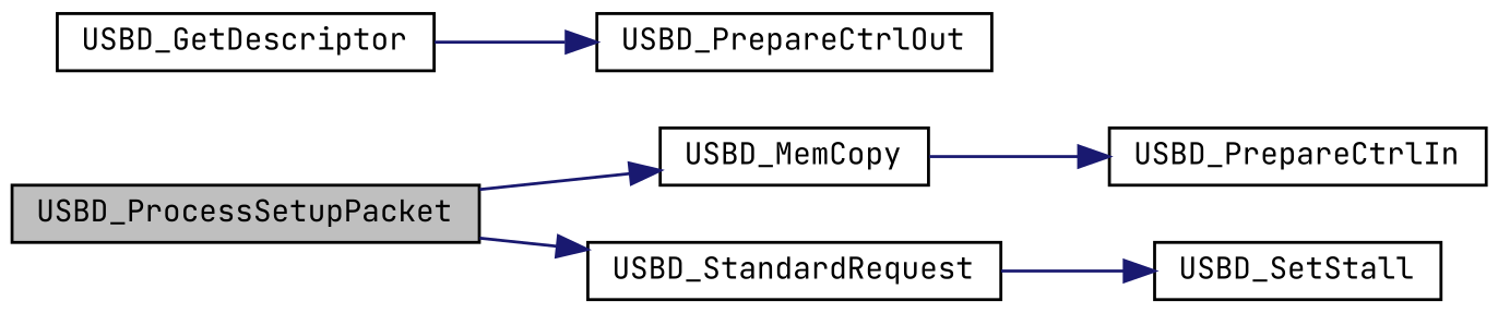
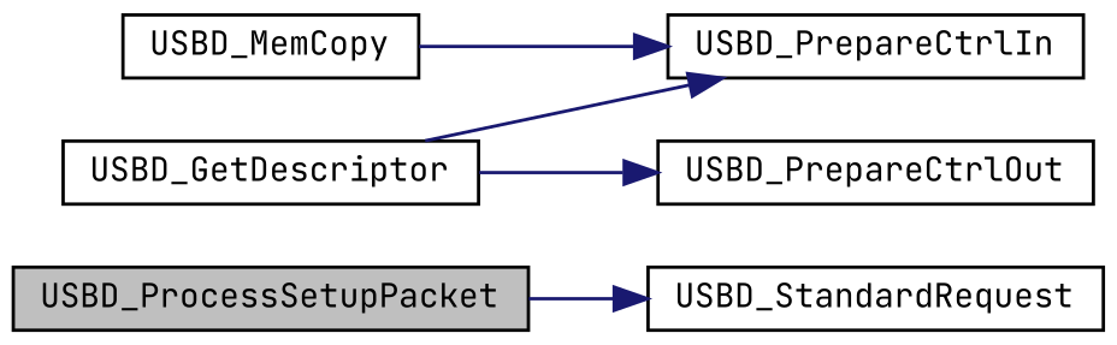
  digraph {
    fontname="JetBrains Mono"
    rankdir=LR
    node [color=black fillcolor=white fontname="JetBrains Mono" fontsize=10 shape=record style=filled]
    edge [color=midnightblue fontname="JetBrains Mono" fontsize=10 labelfontname=Helvetica labelfontsize=10 style=solid]
    n1 [fillcolor=grey75 fontcolor=black height=0.2 label=USBD_ProcessSetupPacket width=0.4]
    n2 [height=0.2 label=USBD_MemCopy width=0.4]
    n3 [height=0.2 label=USBD_StandardRequest width=0.4]
    n4 [height=0.2 label=USBD_PrepareCtrlIn width=0.4]
-   n5 [height=0.2 label=USBD_SetStall width=0.4]
    n6 [height=0.2 label=USBD_GetDescriptor width=0.4]
    n7 [height=0.2 label=USBD_PrepareCtrlOut width=0.4]
-   n1 -> n2
    n1 -> n3
    n2 -> n4
-   n3 -> n5
+   n6 -> n4
    n6 -> n7
  }
